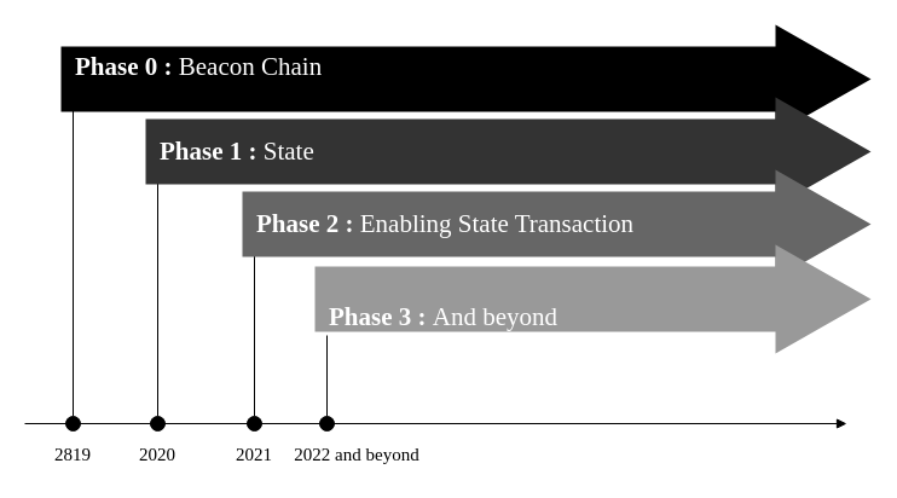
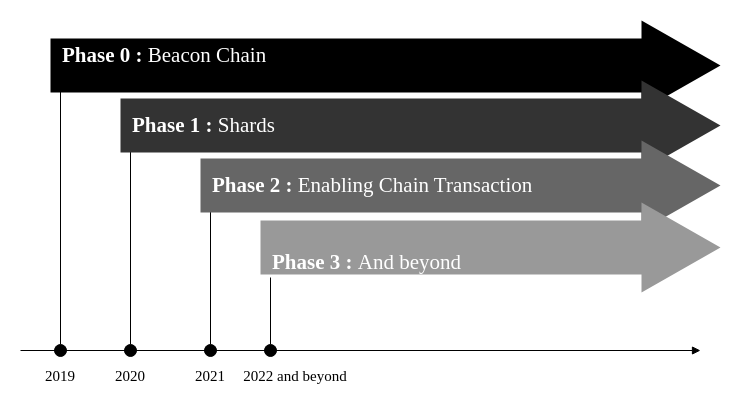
  <mxCell id="0" />
  <mxCell id="1" parent="0" />
  <mxCell id="2" value="" style="endArrow=block;html=1;rounded=0;endFill=1;" edge="1" parent="1"><mxGeometry width="50" height="50" relative="1" as="geometry"><mxPoint x="20" y="350" as="sourcePoint" /><mxPoint x="700" y="350" as="targetPoint" /></mxGeometry></mxCell>
  <mxCell id="3" value="" style="endArrow=none;html=1;rounded=0;entryX=0;entryY=1;entryDx=0;entryDy=0;startArrow=oval;startFill=1;targetPerimeterSpacing=10;sourcePerimeterSpacing=6;startSize=12;" edge="1" parent="1" target="8"><mxGeometry width="50" height="50" relative="1" as="geometry"><mxPoint x="60" y="350" as="sourcePoint" /><mxPoint x="80" y="190" as="targetPoint" /></mxGeometry></mxCell>
  <mxCell id="4" value="" style="endArrow=none;html=1;rounded=0;entryX=0;entryY=1;entryDx=0;entryDy=0;startArrow=oval;startFill=1;targetPerimeterSpacing=10;sourcePerimeterSpacing=6;startSize=12;" edge="1" parent="1" target="10"><mxGeometry width="50" height="50" relative="1" as="geometry"><mxPoint x="130" y="350" as="sourcePoint" /><mxPoint x="160" y="99" as="targetPoint" /></mxGeometry></mxCell>
  <mxCell id="5" value="" style="endArrow=none;html=1;rounded=0;startArrow=oval;startFill=1;targetPerimeterSpacing=10;sourcePerimeterSpacing=6;startSize=12;entryX=0;entryY=1;entryDx=0;entryDy=0;" edge="1" parent="1" target="12"><mxGeometry width="50" height="50" relative="1" as="geometry"><mxPoint x="210" y="350" as="sourcePoint" /><mxPoint x="230" y="210" as="targetPoint" /></mxGeometry></mxCell>
  <mxCell id="6" value="" style="endArrow=none;html=1;rounded=0;startArrow=oval;startFill=1;targetPerimeterSpacing=10;sourcePerimeterSpacing=6;startSize=12;entryX=0;entryY=1;entryDx=0;entryDy=0;" edge="1" parent="1" target="14"><mxGeometry width="50" height="50" relative="1" as="geometry"><mxPoint x="270" y="350" as="sourcePoint" /><mxPoint x="286" y="230" as="targetPoint" /></mxGeometry></mxCell>
  <mxCell id="7" value="" style="verticalLabelPosition=bottom;verticalAlign=top;html=1;strokeWidth=2;shape=mxgraph.arrows2.arrow;dy=0.4;dx=79;notch=0;fillColor=#000000;strokeColor=none;" vertex="1" parent="1"><mxGeometry x="50" y="20" width="670" height="90" as="geometry" /></mxCell>
  <mxCell id="8" value="&lt;font color=&quot;#ffffff&quot; style=&quot;font-size: 21px;&quot; face=&quot;Garamond&quot;&gt;&lt;b style=&quot;&quot;&gt;Phase 0 :&lt;/b&gt; Beacon Chain&lt;/font&gt;" style="text;html=1;strokeColor=none;fillColor=none;align=left;verticalAlign=middle;whiteSpace=wrap;rounded=0;" vertex="1" parent="1"><mxGeometry x="60" y="40" width="420" height="30" as="geometry" /></mxCell>
  <mxCell id="9" value="" style="verticalLabelPosition=bottom;verticalAlign=top;html=1;strokeWidth=2;shape=mxgraph.arrows2.arrow;dy=0.4;dx=79;notch=0;fillColor=#333333;strokeColor=none;" vertex="1" parent="1"><mxGeometry x="120" y="80" width="600" height="90" as="geometry" /></mxCell>
- <mxCell id="10" value="&lt;font color=&quot;#ffffff&quot; style=&quot;font-size: 21px;&quot; face=&quot;Garamond&quot;&gt;&lt;b style=&quot;&quot;&gt;Phase 1 :&lt;/b&gt;&amp;nbsp;State&lt;/font&gt;" style="text;html=1;strokeColor=none;fillColor=none;align=left;verticalAlign=middle;whiteSpace=wrap;rounded=0;" vertex="1" parent="1"><mxGeometry x="130" y="110" width="420" height="30" as="geometry" /></mxCell>
+ <mxCell id="10" value="&lt;font color=&quot;#ffffff&quot; style=&quot;font-size: 21px;&quot; face=&quot;Garamond&quot;&gt;&lt;b style=&quot;&quot;&gt;Phase 1 :&lt;/b&gt;&amp;nbsp;Shards&lt;/font&gt;" style="text;html=1;strokeColor=none;fillColor=none;align=left;verticalAlign=middle;whiteSpace=wrap;rounded=0;" vertex="1" parent="1"><mxGeometry x="130" y="110" width="420" height="30" as="geometry" /></mxCell>
  <mxCell id="11" value="" style="verticalLabelPosition=bottom;verticalAlign=top;html=1;strokeWidth=2;shape=mxgraph.arrows2.arrow;dy=0.4;dx=79;notch=0;fillColor=#666666;strokeColor=none;" vertex="1" parent="1"><mxGeometry x="200" y="140" width="520" height="90" as="geometry" /></mxCell>
- <mxCell id="12" value="&lt;font color=&quot;#ffffff&quot; style=&quot;font-size: 21px;&quot; face=&quot;Garamond&quot;&gt;&lt;b style=&quot;&quot;&gt;Phase 2 :&lt;/b&gt;&amp;nbsp;Enabling State Transaction&lt;/font&gt;" style="text;html=1;strokeColor=none;fillColor=none;align=left;verticalAlign=middle;whiteSpace=wrap;rounded=0;" vertex="1" parent="1"><mxGeometry x="210" y="170" width="420" height="30" as="geometry" /></mxCell>
+ <mxCell id="12" value="&lt;font color=&quot;#ffffff&quot; style=&quot;font-size: 21px;&quot; face=&quot;Garamond&quot;&gt;&lt;b style=&quot;&quot;&gt;Phase 2 :&lt;/b&gt;&amp;nbsp;Enabling Chain Transaction&lt;/font&gt;" style="text;html=1;strokeColor=none;fillColor=none;align=left;verticalAlign=middle;whiteSpace=wrap;rounded=0;" vertex="1" parent="1"><mxGeometry x="210" y="170" width="420" height="30" as="geometry" /></mxCell>
  <mxCell id="13" value="" style="verticalLabelPosition=bottom;verticalAlign=top;html=1;strokeWidth=2;shape=mxgraph.arrows2.arrow;dy=0.4;dx=79;notch=0;fillColor=#999999;strokeColor=none;" vertex="1" parent="1"><mxGeometry x="260" y="202" width="460" height="90" as="geometry" /></mxCell>
  <mxCell id="14" value="&lt;font color=&quot;#ffffff&quot; style=&quot;font-size: 21px;&quot; face=&quot;Garamond&quot;&gt;&lt;b style=&quot;&quot;&gt;Phase 3 :&lt;/b&gt;&amp;nbsp;And beyond&lt;/font&gt;" style="text;html=1;strokeColor=none;fillColor=none;align=left;verticalAlign=middle;whiteSpace=wrap;rounded=0;" vertex="1" parent="1"><mxGeometry x="270" y="247" width="420" height="30" as="geometry" /></mxCell>
- <mxCell id="15" value="2819" style="text;html=1;strokeColor=none;fillColor=none;align=center;verticalAlign=middle;whiteSpace=wrap;rounded=0;fontFamily=Garamond;fontSize=15;" vertex="1" parent="1"><mxGeometry x="30" y="360" width="60" height="30" as="geometry" /></mxCell>
+ <mxCell id="15" value="2019" style="text;html=1;strokeColor=none;fillColor=none;align=center;verticalAlign=middle;whiteSpace=wrap;rounded=0;fontFamily=Garamond;fontSize=15;" vertex="1" parent="1"><mxGeometry x="30" y="360" width="60" height="30" as="geometry" /></mxCell>
  <mxCell id="16" value="2020" style="text;html=1;strokeColor=none;fillColor=none;align=center;verticalAlign=middle;whiteSpace=wrap;rounded=0;fontFamily=Garamond;fontSize=15;" vertex="1" parent="1"><mxGeometry x="100" y="360" width="60" height="30" as="geometry" /></mxCell>
  <mxCell id="17" value="2021" style="text;html=1;strokeColor=none;fillColor=none;align=center;verticalAlign=middle;whiteSpace=wrap;rounded=0;fontFamily=Garamond;fontSize=15;" vertex="1" parent="1"><mxGeometry x="180" y="360" width="60" height="30" as="geometry" /></mxCell>
  <mxCell id="18" value="2022 and beyond" style="text;html=1;strokeColor=none;fillColor=none;align=center;verticalAlign=middle;whiteSpace=wrap;rounded=0;fontFamily=Garamond;fontSize=15;" vertex="1" parent="1"><mxGeometry x="210" y="360" width="170" height="30" as="geometry" /></mxCell>
